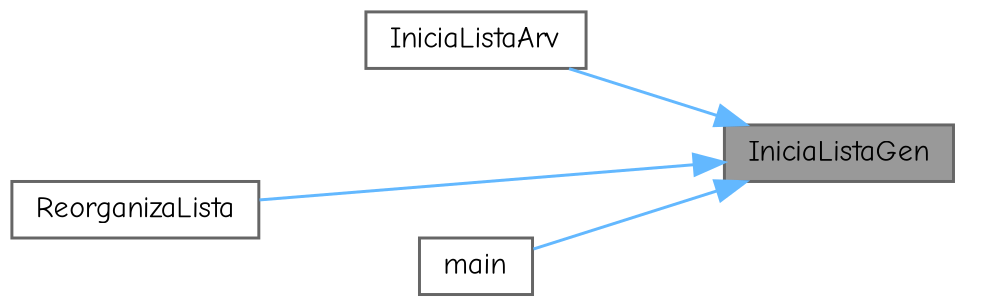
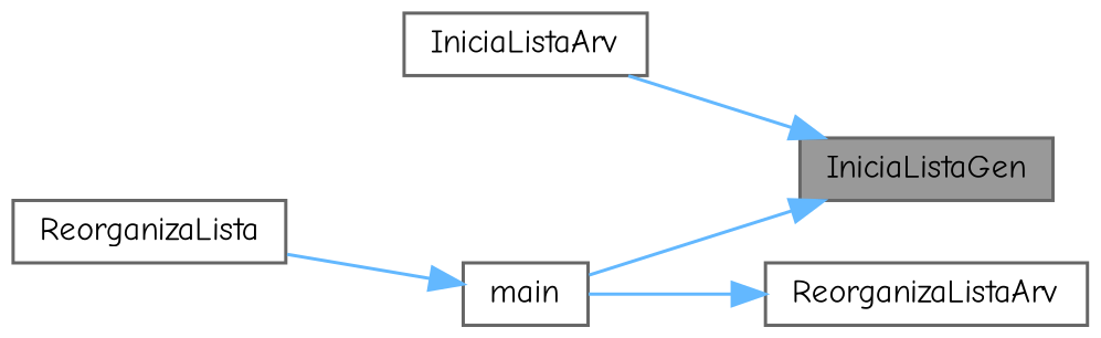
  digraph {
    fontname="Comic Neue"
    rankdir=RL
    node [color=grey40 fillcolor=white fontname="Comic Neue" fontsize=10 shape=box style=filled]
    edge [color=steelblue1 dir=back fontname="Comic Neue" fontsize=10 labelfontname=Helvetica labelfontsize=10 style=solid]
    n1 [color=gray40 fillcolor=grey60 fontcolor=black height=0.2 label=IniciaListaGen width=0.4]
    n2 [height=0.2 label=IniciaListaArv width=0.4]
    n3 [height=0.2 label=ReorganizaLista width=0.4]
    n4 [height=0.2 label=main width=0.4]
+   n5 [height=0.2 label=ReorganizaListaArv width=0.4]
    n1 -> n2
-   n1 -> n3
+   n4 -> n3
    n1 -> n4
+   n5 -> n4
  }
